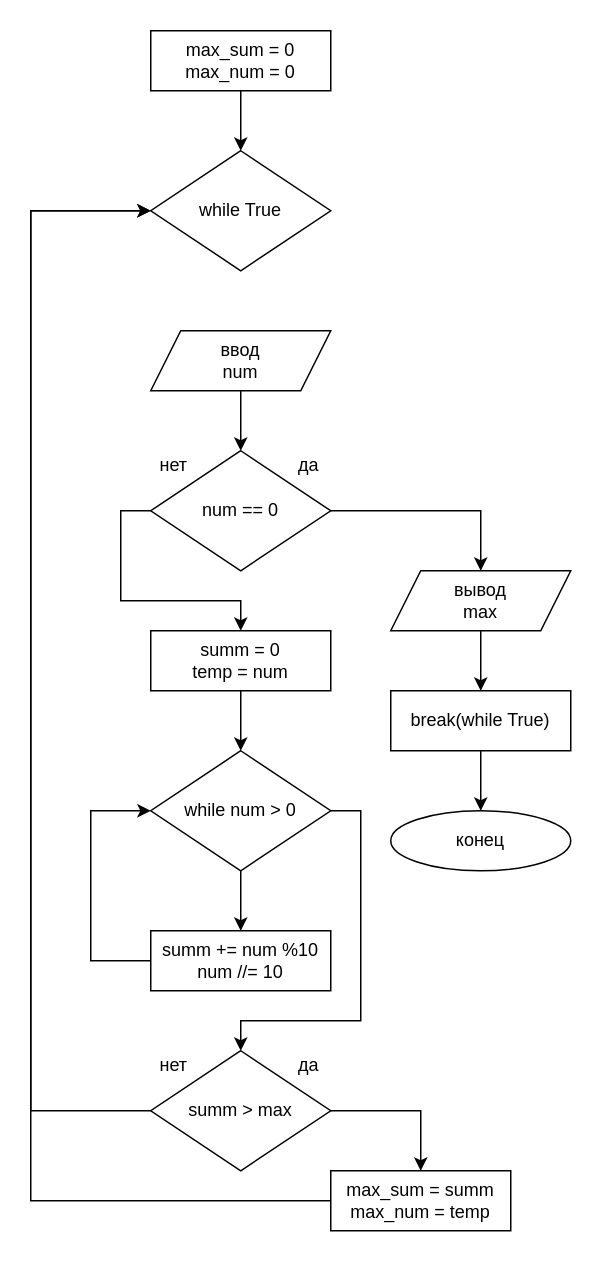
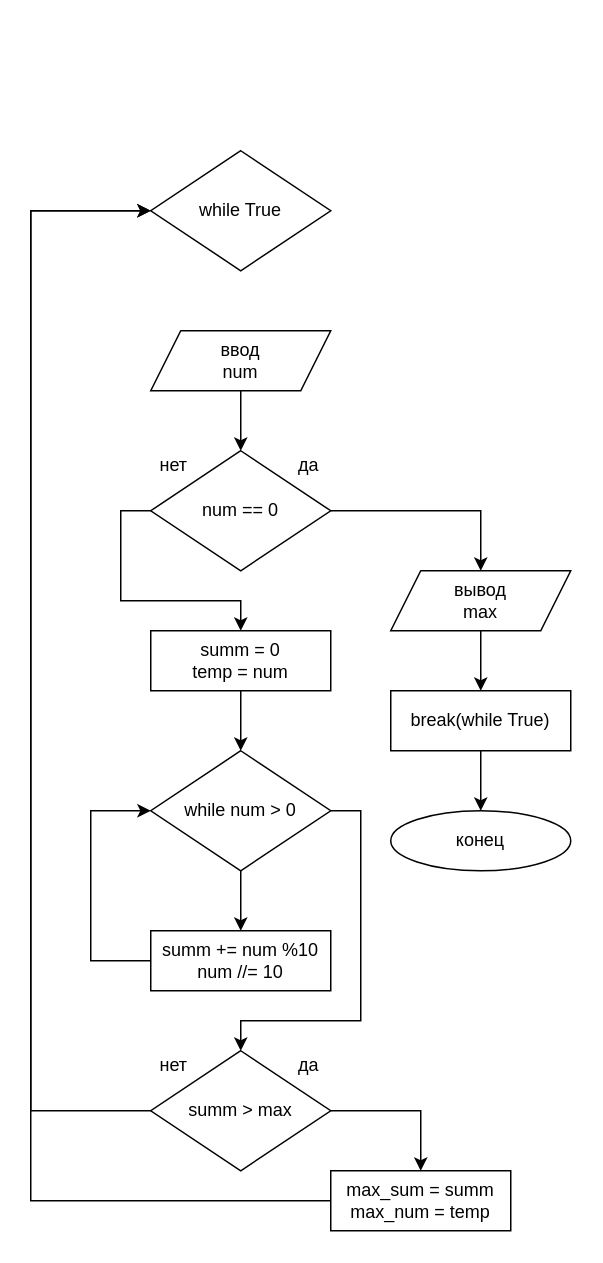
  <mxCell id="0" />
  <mxCell id="1" parent="0" />
  <mxCell id="2" value="while True" style="rhombus;whiteSpace=wrap;html=1;" parent="1" vertex="1"><mxGeometry x="100" y="100" width="120" height="80" as="geometry" /></mxCell>
  <mxCell id="3" style="edgeStyle=orthogonalEdgeStyle;rounded=0;orthogonalLoop=1;jettySize=auto;html=1;exitX=0.5;exitY=1;exitDx=0;exitDy=0;" parent="1" source="4" target="15" edge="1"><mxGeometry relative="1" as="geometry" /></mxCell>
  <mxCell id="4" value="ввод&lt;br&gt;num" style="shape=parallelogram;perimeter=parallelogramPerimeter;whiteSpace=wrap;html=1;fixedSize=1;" parent="1" vertex="1"><mxGeometry x="100" y="220" width="120" height="40" as="geometry" /></mxCell>
  <mxCell id="5" style="edgeStyle=orthogonalEdgeStyle;rounded=0;orthogonalLoop=1;jettySize=auto;html=1;exitX=0.5;exitY=1;exitDx=0;exitDy=0;" parent="1" source="6" target="9" edge="1"><mxGeometry relative="1" as="geometry" /></mxCell>
  <mxCell id="6" value="while num &amp;gt; 0" style="rhombus;whiteSpace=wrap;html=1;" parent="1" vertex="1"><mxGeometry x="100" y="500" width="120" height="80" as="geometry" /></mxCell>
  <mxCell id="7" style="edgeStyle=orthogonalEdgeStyle;rounded=0;orthogonalLoop=1;jettySize=auto;html=1;exitX=0;exitY=0.5;exitDx=0;exitDy=0;entryX=0;entryY=0.5;entryDx=0;entryDy=0;" parent="1" source="9" target="6" edge="1"><mxGeometry relative="1" as="geometry"><Array as="points"><mxPoint x="60" y="640" /><mxPoint x="60" y="540" /></Array></mxGeometry></mxCell>
  <mxCell id="8" style="edgeStyle=orthogonalEdgeStyle;rounded=0;orthogonalLoop=1;jettySize=auto;html=1;exitX=1;exitY=0.5;exitDx=0;exitDy=0;" parent="1" source="6" target="22" edge="1"><mxGeometry relative="1" as="geometry"><Array as="points"><mxPoint x="240" y="540" /><mxPoint x="240" y="680" /><mxPoint x="160" y="680" /></Array></mxGeometry></mxCell>
  <mxCell id="9" value="summ += num %10&lt;br&gt;num //= 10" style="rounded=0;whiteSpace=wrap;html=1;" parent="1" vertex="1"><mxGeometry x="100" y="620" width="120" height="40" as="geometry" /></mxCell>
  <mxCell id="10" style="edgeStyle=orthogonalEdgeStyle;rounded=0;orthogonalLoop=1;jettySize=auto;html=1;exitX=0.5;exitY=1;exitDx=0;exitDy=0;" parent="1" source="11" target="6" edge="1"><mxGeometry relative="1" as="geometry" /></mxCell>
  <mxCell id="11" value="summ = 0&lt;br&gt;temp = num" style="rounded=0;whiteSpace=wrap;html=1;" parent="1" vertex="1"><mxGeometry x="100" y="420" width="120" height="40" as="geometry" /></mxCell>
- <mxCell id="12" style="edgeStyle=orthogonalEdgeStyle;rounded=0;orthogonalLoop=1;jettySize=auto;html=1;exitX=0.5;exitY=1;exitDx=0;exitDy=0;" parent="1" source="13" target="2" edge="1"><mxGeometry relative="1" as="geometry" /></mxCell>
- <mxCell id="13" value="max_sum = 0&lt;br&gt;max_num = 0" style="rounded=0;whiteSpace=wrap;html=1;" parent="1" vertex="1"><mxGeometry x="100" y="20" width="120" height="40" as="geometry" /></mxCell>
  <mxCell id="14" value="" style="group" parent="1" vertex="1" connectable="0"><mxGeometry x="100" y="300" width="120" height="80" as="geometry" /></mxCell>
  <mxCell id="15" value="num == 0" style="rhombus;whiteSpace=wrap;html=1;" parent="14" vertex="1"><mxGeometry width="120" height="80" as="geometry" /></mxCell>
  <mxCell id="16" value="да" style="text;html=1;align=center;verticalAlign=middle;resizable=0;points=[];autosize=1;strokeColor=none;" parent="14" vertex="1"><mxGeometry x="90" width="30" height="20" as="geometry" /></mxCell>
  <mxCell id="17" value="нет" style="text;html=1;align=center;verticalAlign=middle;resizable=0;points=[];autosize=1;strokeColor=none;" parent="14" vertex="1"><mxGeometry width="30" height="20" as="geometry" /></mxCell>
  <mxCell id="18" style="edgeStyle=orthogonalEdgeStyle;rounded=0;orthogonalLoop=1;jettySize=auto;html=1;exitX=0.5;exitY=1;exitDx=0;exitDy=0;entryX=0.5;entryY=0;entryDx=0;entryDy=0;" edge="1" parent="1" source="19" target="31"><mxGeometry relative="1" as="geometry" /></mxCell>
  <mxCell id="19" value="break(while True)" style="rounded=0;whiteSpace=wrap;html=1;" parent="1" vertex="1"><mxGeometry x="260" y="460" width="120" height="40" as="geometry" /></mxCell>
  <mxCell id="20" style="edgeStyle=orthogonalEdgeStyle;rounded=0;orthogonalLoop=1;jettySize=auto;html=1;exitX=0;exitY=0.5;exitDx=0;exitDy=0;" parent="1" source="15" target="11" edge="1"><mxGeometry relative="1" as="geometry" /></mxCell>
  <mxCell id="21" value="" style="group" parent="1" vertex="1" connectable="0"><mxGeometry x="100" y="700" width="120" height="80" as="geometry" /></mxCell>
  <mxCell id="22" value="summ &amp;gt; max" style="rhombus;whiteSpace=wrap;html=1;" parent="21" vertex="1"><mxGeometry width="120" height="80" as="geometry" /></mxCell>
  <mxCell id="23" value="да" style="text;html=1;align=center;verticalAlign=middle;resizable=0;points=[];autosize=1;strokeColor=none;" parent="21" vertex="1"><mxGeometry x="90" width="30" height="20" as="geometry" /></mxCell>
  <mxCell id="24" value="нет" style="text;html=1;align=center;verticalAlign=middle;resizable=0;points=[];autosize=1;strokeColor=none;" parent="21" vertex="1"><mxGeometry width="30" height="20" as="geometry" /></mxCell>
  <mxCell id="25" style="edgeStyle=orthogonalEdgeStyle;rounded=0;orthogonalLoop=1;jettySize=auto;html=1;exitX=0;exitY=0.5;exitDx=0;exitDy=0;entryX=0;entryY=0.5;entryDx=0;entryDy=0;" parent="1" source="26" target="2" edge="1"><mxGeometry relative="1" as="geometry"><Array as="points"><mxPoint x="20" y="800" /><mxPoint x="20" y="140" /></Array></mxGeometry></mxCell>
  <mxCell id="26" value="max_sum = summ&lt;br&gt;max_num = temp" style="rounded=0;whiteSpace=wrap;html=1;" parent="1" vertex="1"><mxGeometry x="220" y="780" width="120" height="40" as="geometry" /></mxCell>
  <mxCell id="27" style="edgeStyle=orthogonalEdgeStyle;rounded=0;orthogonalLoop=1;jettySize=auto;html=1;exitX=1;exitY=0.5;exitDx=0;exitDy=0;" parent="1" source="22" target="26" edge="1"><mxGeometry relative="1" as="geometry" /></mxCell>
  <mxCell id="28" style="edgeStyle=orthogonalEdgeStyle;rounded=0;orthogonalLoop=1;jettySize=auto;html=1;exitX=0;exitY=0.5;exitDx=0;exitDy=0;" parent="1" source="22" edge="1"><mxGeometry relative="1" as="geometry"><mxPoint x="100" y="140" as="targetPoint" /><Array as="points"><mxPoint x="20" y="740" /><mxPoint x="20" y="140" /></Array></mxGeometry></mxCell>
  <mxCell id="29" style="edgeStyle=orthogonalEdgeStyle;rounded=0;orthogonalLoop=1;jettySize=auto;html=1;exitX=0.5;exitY=1;exitDx=0;exitDy=0;" edge="1" parent="1" source="30" target="19"><mxGeometry relative="1" as="geometry" /></mxCell>
  <mxCell id="30" value="вывод&lt;br&gt;max" style="shape=parallelogram;perimeter=parallelogramPerimeter;whiteSpace=wrap;html=1;fixedSize=1;" parent="1" vertex="1"><mxGeometry x="260" y="380" width="120" height="40" as="geometry" /></mxCell>
  <mxCell id="31" value="конец" style="ellipse;whiteSpace=wrap;html=1;" parent="1" vertex="1"><mxGeometry x="260" y="540" width="120" height="40" as="geometry" /></mxCell>
  <mxCell id="32" style="edgeStyle=orthogonalEdgeStyle;rounded=0;orthogonalLoop=1;jettySize=auto;html=1;exitX=1;exitY=0.5;exitDx=0;exitDy=0;entryX=0.5;entryY=0;entryDx=0;entryDy=0;" edge="1" parent="1" source="15" target="30"><mxGeometry relative="1" as="geometry" /></mxCell>
